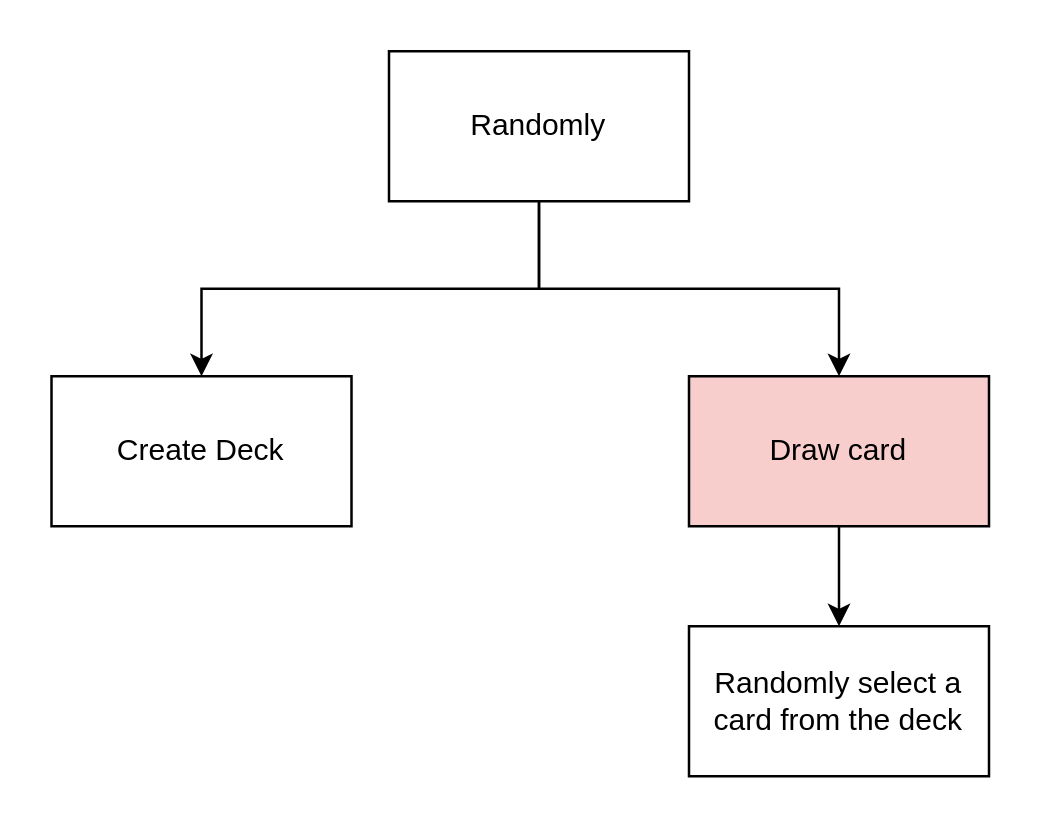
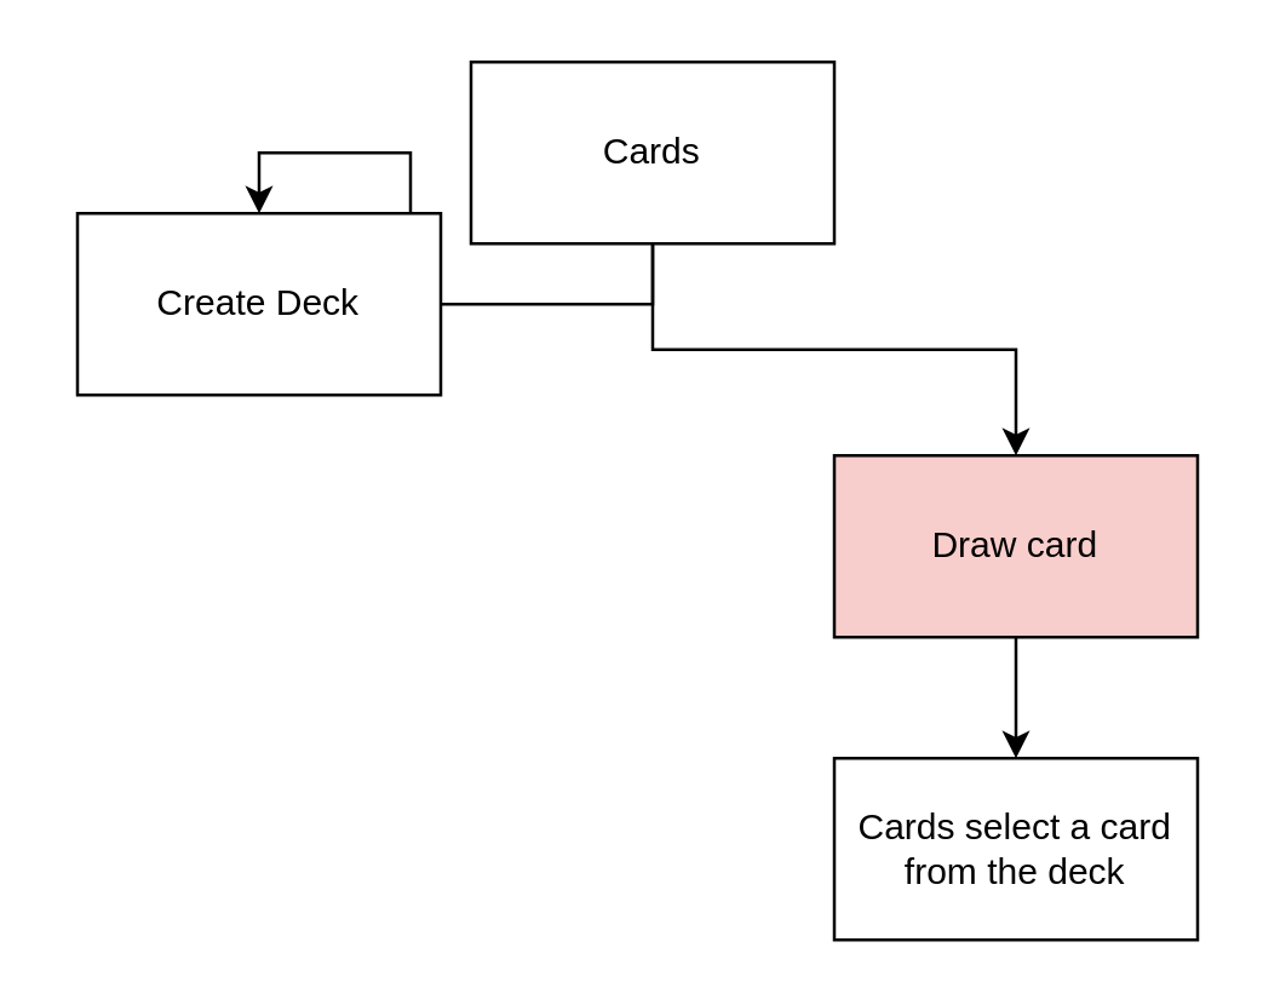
  <mxCell id="0" />
  <mxCell id="1" parent="0" />
  <mxCell id="2" style="edgeStyle=orthogonalEdgeStyle;rounded=0;orthogonalLoop=1;jettySize=auto;html=1;exitX=0.5;exitY=1;exitDx=0;exitDy=0;entryX=0.5;entryY=0;entryDx=0;entryDy=0;" parent="1" source="4" target="5" edge="1"><mxGeometry relative="1" as="geometry" /></mxCell>
  <mxCell id="3" style="edgeStyle=orthogonalEdgeStyle;rounded=0;orthogonalLoop=1;jettySize=auto;html=1;exitX=0.5;exitY=1;exitDx=0;exitDy=0;" parent="1" source="4" target="7" edge="1"><mxGeometry relative="1" as="geometry" /></mxCell>
- <mxCell id="4" value="Randomly" style="rounded=0;whiteSpace=wrap;html=1;" parent="1" vertex="1"><mxGeometry x="155" y="20" width="120" height="60" as="geometry" /></mxCell>
- <mxCell id="5" value="Create Deck" style="rounded=0;whiteSpace=wrap;html=1;" parent="1" vertex="1"><mxGeometry x="20" y="150" width="120" height="60" as="geometry" /></mxCell>
+ <mxCell id="4" value="Cards" style="rounded=0;whiteSpace=wrap;html=1;" parent="1" vertex="1"><mxGeometry x="155" y="20" width="120" height="60" as="geometry" /></mxCell>
+ <mxCell id="5" value="Create Deck" style="rounded=0;whiteSpace=wrap;html=1;" parent="1" vertex="1"><mxGeometry x="25" y="70" width="120" height="60" as="geometry" /></mxCell>
  <mxCell id="6" style="edgeStyle=orthogonalEdgeStyle;rounded=0;orthogonalLoop=1;jettySize=auto;html=1;exitX=0.5;exitY=1;exitDx=0;exitDy=0;" parent="1" source="7" edge="1"><mxGeometry relative="1" as="geometry"><mxPoint x="335" y="250" as="targetPoint" /></mxGeometry></mxCell>
  <mxCell id="7" value="Draw card" style="rounded=0;whiteSpace=wrap;html=1;fillColor=#f8cecc;" parent="1" vertex="1"><mxGeometry x="275" y="150" width="120" height="60" as="geometry" /></mxCell>
- <mxCell id="8" value="Randomly select a card from the deck" style="rounded=0;whiteSpace=wrap;html=1;" parent="1" vertex="1"><mxGeometry x="275" y="250" width="120" height="60" as="geometry" /></mxCell>
+ <mxCell id="8" value="Cards select a card from the deck" style="rounded=0;whiteSpace=wrap;html=1;" parent="1" vertex="1"><mxGeometry x="275" y="250" width="120" height="60" as="geometry" /></mxCell>
